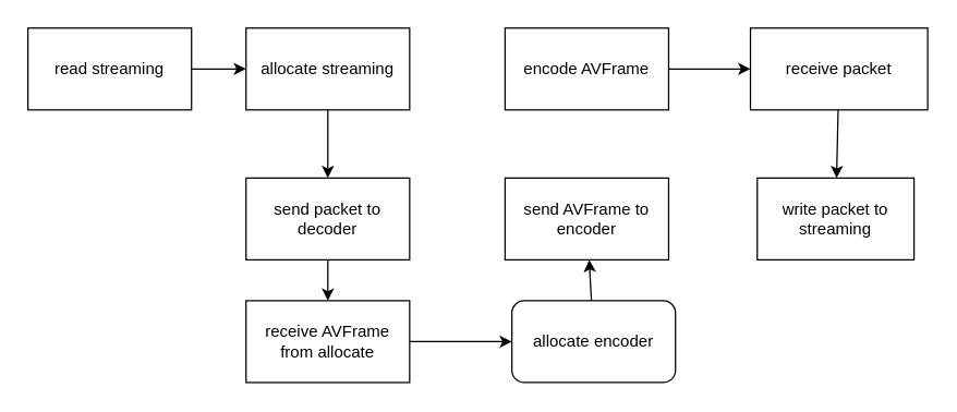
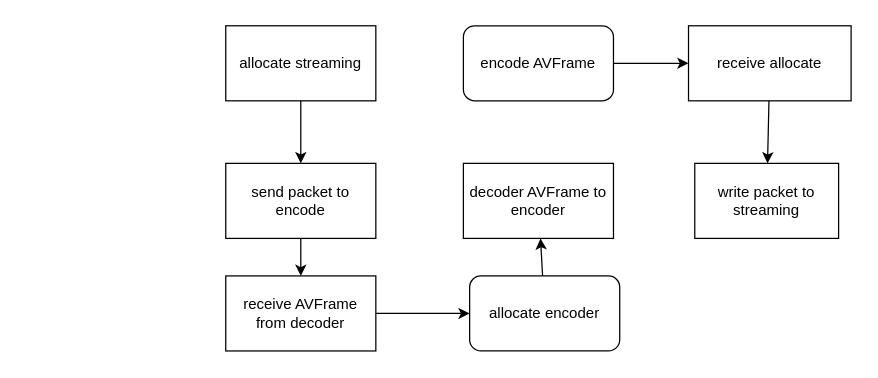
  <mxCell id="0" />
  <mxCell id="1" parent="0" />
- <mxCell id="2" value="" style="edgeStyle=none;html=1;" edge="1" parent="1" source="3" target="5"><mxGeometry relative="1" as="geometry" /></mxCell>
- <mxCell id="3" value="read streaming" style="rounded=0;whiteSpace=wrap;html=1;" vertex="1" parent="1"><mxGeometry x="20" y="20" width="120" height="60" as="geometry" /></mxCell>
  <mxCell id="4" value="" style="edgeStyle=none;html=1;" edge="1" parent="1" source="5" target="7"><mxGeometry relative="1" as="geometry" /></mxCell>
  <mxCell id="5" value="allocate streaming" style="whiteSpace=wrap;html=1;rounded=0;" vertex="1" parent="1"><mxGeometry x="180" y="20" width="120" height="60" as="geometry" /></mxCell>
  <mxCell id="6" value="" style="edgeStyle=none;html=1;" edge="1" parent="1" source="7" target="8"><mxGeometry relative="1" as="geometry" /></mxCell>
- <mxCell id="7" value="send packet to decoder" style="whiteSpace=wrap;html=1;rounded=0;" vertex="1" parent="1"><mxGeometry x="180" y="130" width="120" height="60" as="geometry" /></mxCell>
- <mxCell id="8" value="receive AVFrame from allocate" style="whiteSpace=wrap;html=1;rounded=0;" vertex="1" parent="1"><mxGeometry x="180" y="220" width="120" height="60" as="geometry" /></mxCell>
- <mxCell id="9" value="send AVFrame to encoder" style="whiteSpace=wrap;html=1;rounded=0;" vertex="1" parent="1"><mxGeometry x="370" y="130" width="120" height="60" as="geometry" /></mxCell>
+ <mxCell id="7" value="send packet to encode" style="whiteSpace=wrap;html=1;rounded=0;" vertex="1" parent="1"><mxGeometry x="180" y="130" width="120" height="60" as="geometry" /></mxCell>
+ <mxCell id="8" value="receive AVFrame from decoder" style="whiteSpace=wrap;html=1;rounded=0;" vertex="1" parent="1"><mxGeometry x="180" y="220" width="120" height="60" as="geometry" /></mxCell>
+ <mxCell id="9" value="decoder AVFrame to encoder" style="whiteSpace=wrap;html=1;rounded=0;" vertex="1" parent="1"><mxGeometry x="370" y="130" width="120" height="60" as="geometry" /></mxCell>
  <mxCell id="10" value="" style="edgeStyle=none;html=1;" edge="1" parent="1" source="11" target="12"><mxGeometry relative="1" as="geometry" /></mxCell>
- <mxCell id="11" value="receive packet" style="whiteSpace=wrap;html=1;rounded=0;" vertex="1" parent="1"><mxGeometry x="550" y="20" width="130" height="60" as="geometry" /></mxCell>
+ <mxCell id="11" value="receive allocate" style="whiteSpace=wrap;html=1;rounded=0;" vertex="1" parent="1"><mxGeometry x="550" y="20" width="130" height="60" as="geometry" /></mxCell>
  <mxCell id="12" value="write packet to streaming" style="whiteSpace=wrap;html=1;rounded=0;" vertex="1" parent="1"><mxGeometry x="555" y="130" width="115" height="60" as="geometry" /></mxCell>
  <mxCell id="13" value="" style="edgeStyle=none;html=1;" edge="1" parent="1" source="14" target="9"><mxGeometry relative="1" as="geometry" /></mxCell>
  <mxCell id="14" value="allocate encoder" style="whiteSpace=wrap;html=1;rounded=1;" vertex="1" parent="1"><mxGeometry x="375" y="220" width="120" height="60" as="geometry" /></mxCell>
  <mxCell id="15" value="" style="edgeStyle=none;html=1;entryX=0;entryY=0.5;entryDx=0;entryDy=0;" edge="1" parent="1" source="16" target="11"><mxGeometry relative="1" as="geometry"><mxPoint x="470" y="30" as="targetPoint" /></mxGeometry></mxCell>
- <mxCell id="16" value="encode AVFrame" style="rounded=0;whiteSpace=wrap;html=1;" vertex="1" parent="1"><mxGeometry x="370" y="20" width="120" height="60" as="geometry" /></mxCell>
+ <mxCell id="16" value="encode AVFrame" style="whiteSpace=wrap;html=1;rounded=1;" vertex="1" parent="1"><mxGeometry x="370" y="20" width="120" height="60" as="geometry" /></mxCell>
  <mxCell id="17" value="" style="endArrow=classic;html=1;exitX=1;exitY=0.5;exitDx=0;exitDy=0;entryX=0;entryY=0.5;entryDx=0;entryDy=0;" edge="1" parent="1" source="8" target="14"><mxGeometry width="50" height="50" relative="1" as="geometry"><mxPoint x="370" y="390" as="sourcePoint" /><mxPoint x="420" y="340" as="targetPoint" /></mxGeometry></mxCell>
